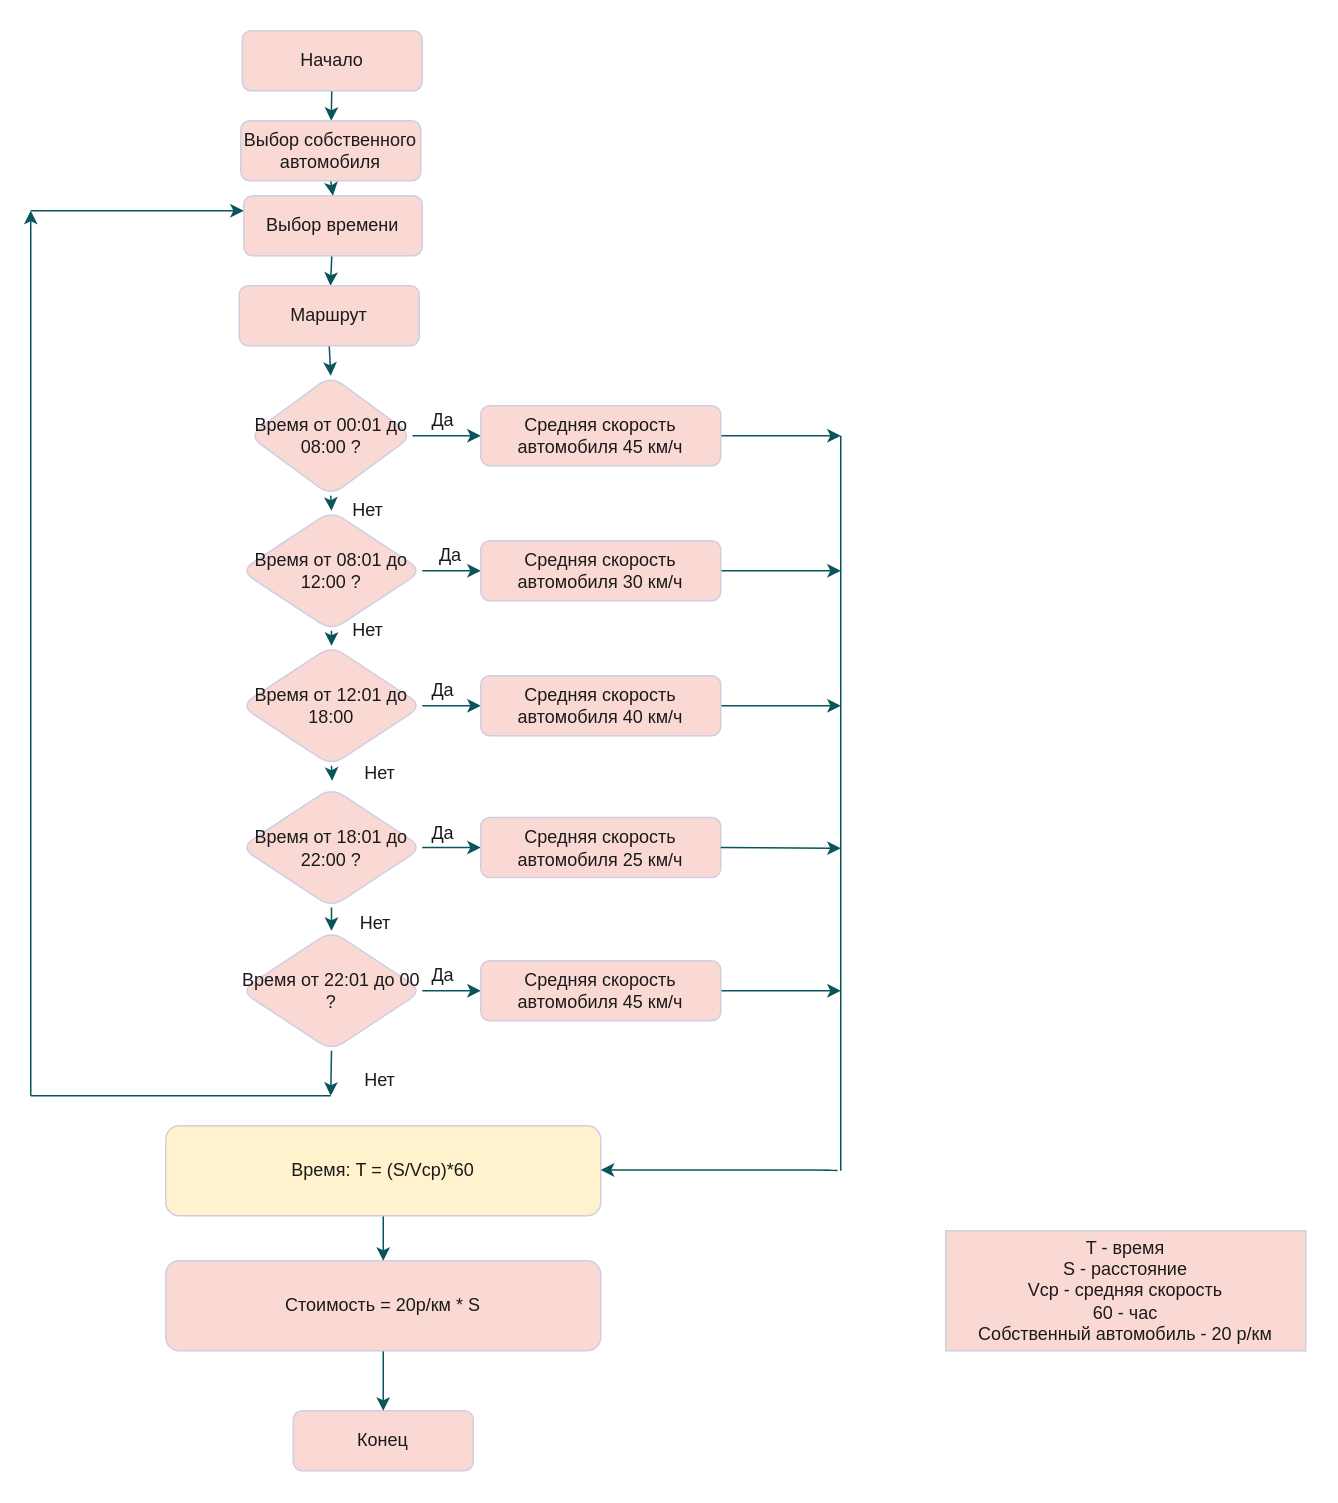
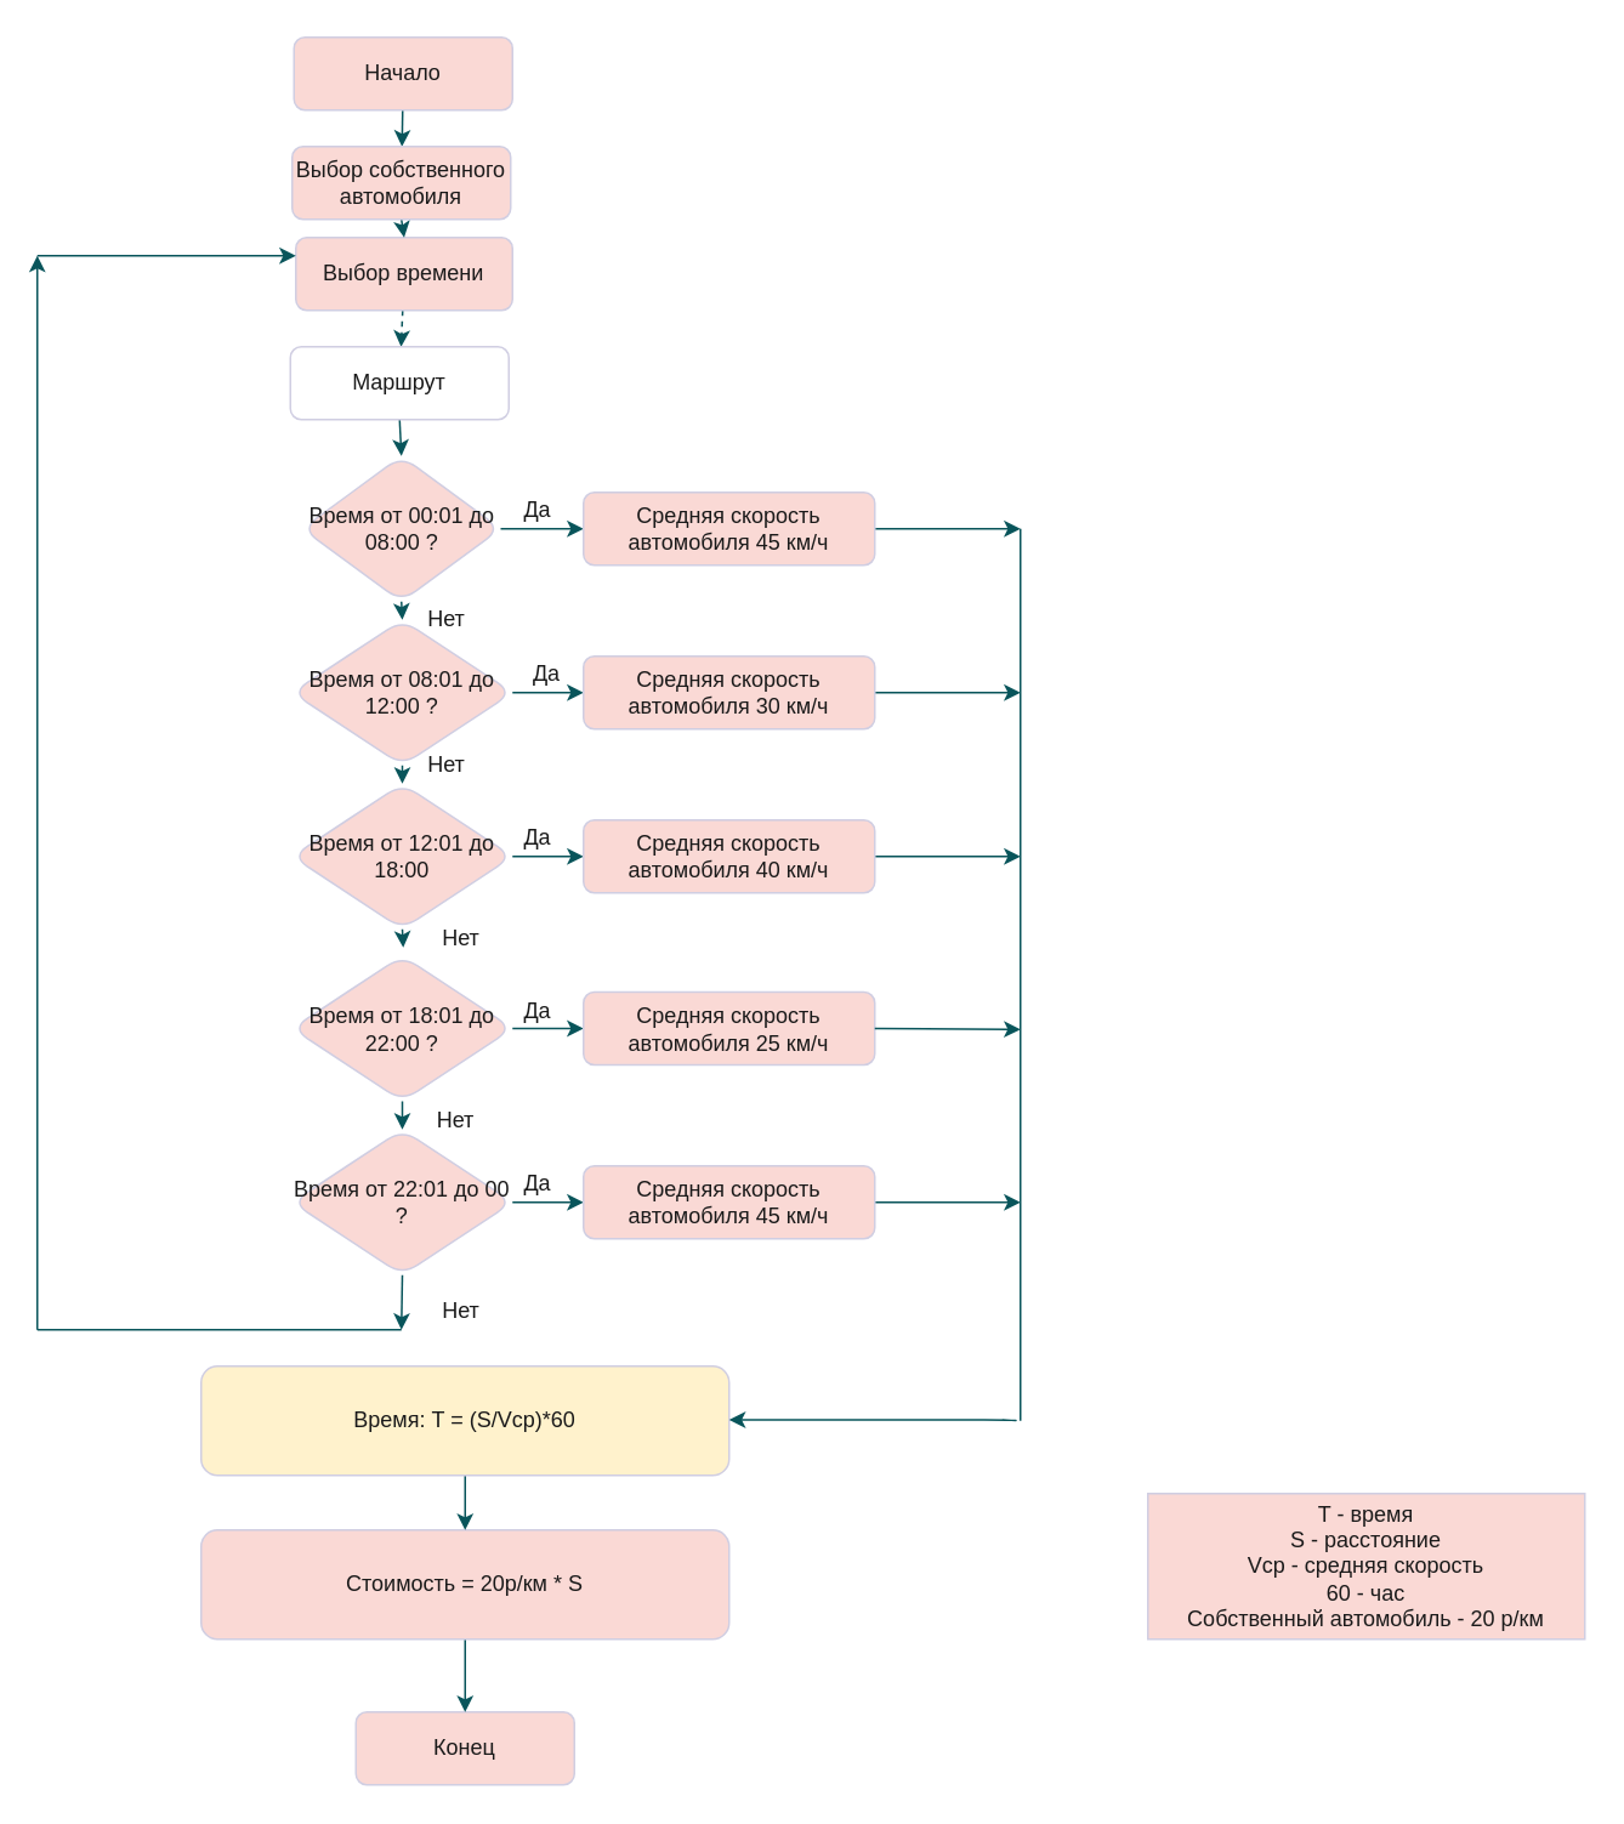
  <mxCell id="0" />
  <mxCell id="1" parent="0" />
  <mxCell id="2" value="" style="edgeStyle=none;rounded=1;orthogonalLoop=1;jettySize=auto;html=1;strokeColor=#09555B;fontColor=#1A1A1A;" edge="1" parent="1" source="3" target="54"><mxGeometry relative="1" as="geometry" /></mxCell>
  <mxCell id="3" value="Начало" style="rounded=1;whiteSpace=wrap;html=1;fillColor=#FAD9D5;strokeColor=#D0CEE2;fontColor=#1A1A1A;" parent="1" vertex="1"><mxGeometry x="161" width="120" height="40" as="geometry" y="20" /></mxCell>
  <mxCell id="4" value="Конец" style="rounded=1;whiteSpace=wrap;html=1;fillColor=#FAD9D5;strokeColor=#D0CEE2;fontColor=#1A1A1A;" parent="1" vertex="1"><mxGeometry x="195" y="940" width="120" height="40" as="geometry" /></mxCell>
  <mxCell id="5" value="" style="edgeStyle=none;rounded=1;orthogonalLoop=1;jettySize=auto;html=1;strokeColor=#09555B;fontColor=#1A1A1A;" edge="1" parent="1" source="7" target="27"><mxGeometry relative="1" as="geometry" /></mxCell>
  <mxCell id="6" style="edgeStyle=none;rounded=1;orthogonalLoop=1;jettySize=auto;html=1;exitX=0.5;exitY=1;exitDx=0;exitDy=0;entryX=0.5;entryY=0;entryDx=0;entryDy=0;strokeColor=#09555B;fontColor=#1A1A1A;" edge="1" parent="1" source="7" target="16"><mxGeometry relative="1" as="geometry" /></mxCell>
  <mxCell id="7" value="Время от 00:01 до 08:00 ?" style="rhombus;whiteSpace=wrap;html=1;fillColor=#FAD9D5;strokeColor=#D0CEE2;fontColor=#1A1A1A;rounded=1;" parent="1" vertex="1"><mxGeometry x="165.5" y="250" width="109" height="80" as="geometry" /></mxCell>
  <mxCell id="8" style="edgeStyle=none;rounded=1;orthogonalLoop=1;jettySize=auto;html=1;exitX=0.5;exitY=1;exitDx=0;exitDy=0;entryX=0.5;entryY=0;entryDx=0;entryDy=0;strokeColor=#09555B;fontColor=#1A1A1A;" edge="1" parent="1" source="9" target="4"><mxGeometry relative="1" as="geometry" /></mxCell>
  <mxCell id="9" value="Стоимость = 20р/км * S" style="rounded=1;whiteSpace=wrap;html=1;fillColor=#FAD9D5;strokeColor=#D0CEE2;fontColor=#1A1A1A;" parent="1" vertex="1"><mxGeometry x="110" y="840" width="290" height="60" as="geometry" /></mxCell>
- <mxCell id="10" value="" style="edgeStyle=none;rounded=1;orthogonalLoop=1;jettySize=auto;html=1;strokeColor=#09555B;fontColor=#1A1A1A;" edge="1" parent="1" source="11" target="13"><mxGeometry relative="1" as="geometry" /></mxCell>
+ <mxCell id="10" value="" style="edgeStyle=none;rounded=1;orthogonalLoop=1;jettySize=auto;html=1;strokeColor=#09555B;fontColor=#1A1A1A;dashed=1;" edge="1" parent="1" source="11" target="13"><mxGeometry relative="1" as="geometry" /></mxCell>
  <mxCell id="11" value="Выбор времени" style="rounded=1;whiteSpace=wrap;html=1;fillColor=#FAD9D5;strokeColor=#D0CEE2;fontColor=#1A1A1A;" vertex="1" parent="1"><mxGeometry x="162" y="130" width="119" height="40" as="geometry" /></mxCell>
  <mxCell id="12" style="edgeStyle=none;rounded=1;orthogonalLoop=1;jettySize=auto;html=1;exitX=0.5;exitY=1;exitDx=0;exitDy=0;entryX=0.5;entryY=0;entryDx=0;entryDy=0;strokeColor=#09555B;fontColor=#1A1A1A;" edge="1" parent="1" source="13" target="7"><mxGeometry relative="1" as="geometry" /></mxCell>
- <mxCell id="13" value="Маршрут" style="rounded=1;whiteSpace=wrap;html=1;fillColor=#FAD9D5;strokeColor=#D0CEE2;fontColor=#1A1A1A;" vertex="1" parent="1"><mxGeometry x="159" y="190" width="120" height="40" as="geometry" /></mxCell>
+ <mxCell id="13" value="Маршрут" style="rounded=1;whiteSpace=wrap;html=1;fillColor=#ffffff;strokeColor=#D0CEE2;fontColor=#1A1A1A;" vertex="1" parent="1"><mxGeometry x="159" y="190" width="120" height="40" as="geometry" /></mxCell>
  <mxCell id="14" value="" style="edgeStyle=none;rounded=1;orthogonalLoop=1;jettySize=auto;html=1;strokeColor=#09555B;fontColor=#1A1A1A;" edge="1" parent="1" source="16" target="29"><mxGeometry relative="1" as="geometry" /></mxCell>
  <mxCell id="15" style="edgeStyle=none;rounded=1;orthogonalLoop=1;jettySize=auto;html=1;exitX=0.5;exitY=1;exitDx=0;exitDy=0;entryX=0.5;entryY=0;entryDx=0;entryDy=0;strokeColor=#09555B;fontColor=#1A1A1A;" edge="1" parent="1" source="16" target="25"><mxGeometry relative="1" as="geometry" /></mxCell>
  <mxCell id="16" value="Время от 08:01 до 12:00 ?" style="rhombus;whiteSpace=wrap;html=1;fillColor=#FAD9D5;strokeColor=#D0CEE2;fontColor=#1A1A1A;rounded=1;" vertex="1" parent="1"><mxGeometry x="160" y="340" width="121" height="80" as="geometry" /></mxCell>
  <mxCell id="17" value="" style="edgeStyle=none;rounded=1;orthogonalLoop=1;jettySize=auto;html=1;strokeColor=#09555B;fontColor=#1A1A1A;" edge="1" parent="1" source="19" target="32"><mxGeometry relative="1" as="geometry" /></mxCell>
  <mxCell id="18" style="edgeStyle=none;rounded=1;orthogonalLoop=1;jettySize=auto;html=1;exitX=0.5;exitY=1;exitDx=0;exitDy=0;entryX=0.5;entryY=0;entryDx=0;entryDy=0;strokeColor=#09555B;fontColor=#1A1A1A;" edge="1" parent="1" source="19" target="22"><mxGeometry relative="1" as="geometry" /></mxCell>
  <mxCell id="19" value="Время от 18:01 до 22:00 ?" style="rhombus;whiteSpace=wrap;html=1;fillColor=#FAD9D5;strokeColor=#D0CEE2;fontColor=#1A1A1A;rounded=1;" vertex="1" parent="1"><mxGeometry x="160" y="524.5" width="121" height="80" as="geometry" /></mxCell>
  <mxCell id="20" value="" style="edgeStyle=none;rounded=1;orthogonalLoop=1;jettySize=auto;html=1;strokeColor=#09555B;fontColor=#1A1A1A;" edge="1" parent="1" source="22" target="34"><mxGeometry relative="1" as="geometry" /></mxCell>
  <mxCell id="21" style="edgeStyle=none;rounded=1;orthogonalLoop=1;jettySize=auto;html=1;exitX=0.5;exitY=1;exitDx=0;exitDy=0;strokeColor=#09555B;fontColor=#1A1A1A;" edge="1" parent="1" source="22"><mxGeometry relative="1" as="geometry"><mxPoint x="220" y="730" as="targetPoint" /></mxGeometry></mxCell>
  <mxCell id="22" value="Время от 22:01 до 00 ?" style="rhombus;whiteSpace=wrap;html=1;fillColor=#FAD9D5;strokeColor=#D0CEE2;fontColor=#1A1A1A;rounded=1;" vertex="1" parent="1"><mxGeometry x="160" y="620" width="121" height="80" as="geometry" /></mxCell>
  <mxCell id="23" value="" style="edgeStyle=none;rounded=1;orthogonalLoop=1;jettySize=auto;html=1;strokeColor=#09555B;fontColor=#1A1A1A;" edge="1" parent="1" source="25" target="31"><mxGeometry relative="1" as="geometry" /></mxCell>
  <mxCell id="24" style="edgeStyle=none;rounded=1;orthogonalLoop=1;jettySize=auto;html=1;exitX=0.5;exitY=1;exitDx=0;exitDy=0;strokeColor=#09555B;fontColor=#1A1A1A;" edge="1" parent="1" source="25"><mxGeometry relative="1" as="geometry"><mxPoint x="221" y="520" as="targetPoint" /></mxGeometry></mxCell>
  <mxCell id="25" value="Время от 12:01 до 18:00" style="rhombus;whiteSpace=wrap;html=1;fillColor=#FAD9D5;strokeColor=#D0CEE2;fontColor=#1A1A1A;rounded=1;" vertex="1" parent="1"><mxGeometry x="160" y="430" width="121" height="80" as="geometry" /></mxCell>
  <mxCell id="26" style="edgeStyle=none;rounded=1;orthogonalLoop=1;jettySize=auto;html=1;exitX=1;exitY=0.5;exitDx=0;exitDy=0;strokeColor=#09555B;fontColor=#1A1A1A;" edge="1" parent="1" source="27"><mxGeometry relative="1" as="geometry"><mxPoint x="560" y="290" as="targetPoint" /></mxGeometry></mxCell>
  <mxCell id="27" value="Средняя скорость автомобиля 45 км/ч" style="rounded=1;whiteSpace=wrap;html=1;fillColor=#FAD9D5;strokeColor=#D0CEE2;fontColor=#1A1A1A;" vertex="1" parent="1"><mxGeometry x="320" y="270" width="160" height="40" as="geometry" /></mxCell>
  <mxCell id="28" style="edgeStyle=none;rounded=1;orthogonalLoop=1;jettySize=auto;html=1;exitX=1;exitY=0.5;exitDx=0;exitDy=0;strokeColor=#09555B;fontColor=#1A1A1A;" edge="1" parent="1" source="29"><mxGeometry relative="1" as="geometry"><mxPoint x="560" y="380" as="targetPoint" /></mxGeometry></mxCell>
  <mxCell id="29" value="Средняя скорость автомобиля 30 км/ч" style="rounded=1;whiteSpace=wrap;html=1;fillColor=#FAD9D5;strokeColor=#D0CEE2;fontColor=#1A1A1A;" vertex="1" parent="1"><mxGeometry x="320" y="360" width="160" height="40" as="geometry" /></mxCell>
  <mxCell id="30" style="edgeStyle=none;rounded=1;orthogonalLoop=1;jettySize=auto;html=1;exitX=1;exitY=0.5;exitDx=0;exitDy=0;strokeColor=#09555B;fontColor=#1A1A1A;" edge="1" parent="1" source="31"><mxGeometry relative="1" as="geometry"><mxPoint x="560" y="470" as="targetPoint" /></mxGeometry></mxCell>
  <mxCell id="31" value="Средняя скорость автомобиля 40 км/ч" style="rounded=1;whiteSpace=wrap;html=1;fillColor=#FAD9D5;strokeColor=#D0CEE2;fontColor=#1A1A1A;" vertex="1" parent="1"><mxGeometry x="320" y="450" width="160" height="40" as="geometry" /></mxCell>
  <mxCell id="32" value="Средняя скорость автомобиля 25 км/ч" style="rounded=1;whiteSpace=wrap;html=1;fillColor=#FAD9D5;strokeColor=#D0CEE2;fontColor=#1A1A1A;" vertex="1" parent="1"><mxGeometry x="320" y="544.5" width="160" height="40" as="geometry" /></mxCell>
  <mxCell id="33" style="edgeStyle=none;rounded=1;orthogonalLoop=1;jettySize=auto;html=1;exitX=1;exitY=0.5;exitDx=0;exitDy=0;strokeColor=#09555B;fontColor=#1A1A1A;" edge="1" parent="1" source="34"><mxGeometry relative="1" as="geometry"><mxPoint x="560" y="660" as="targetPoint" /></mxGeometry></mxCell>
  <mxCell id="34" value="Средняя скорость автомобиля 45 км/ч" style="rounded=1;whiteSpace=wrap;html=1;fillColor=#FAD9D5;strokeColor=#D0CEE2;fontColor=#1A1A1A;" vertex="1" parent="1"><mxGeometry x="320" y="640" width="160" height="40" as="geometry" /></mxCell>
  <mxCell id="35" style="edgeStyle=none;rounded=1;orthogonalLoop=1;jettySize=auto;html=1;exitX=0.5;exitY=1;exitDx=0;exitDy=0;entryX=0.5;entryY=0;entryDx=0;entryDy=0;strokeColor=#09555B;fontColor=#1A1A1A;" edge="1" parent="1" source="36" target="9"><mxGeometry relative="1" as="geometry" /></mxCell>
  <mxCell id="36" value="Время: T = (S/Vср)*60&lt;br&gt;" style="rounded=1;whiteSpace=wrap;html=1;fillColor=#fff2cc;strokeColor=#D0CEE2;fontColor=#1A1A1A;" vertex="1" parent="1"><mxGeometry x="110" y="750" width="290" height="60" as="geometry" /></mxCell>
  <mxCell id="37" value="" style="endArrow=none;html=1;rounded=1;strokeColor=#09555B;fontColor=#1A1A1A;" edge="1" parent="1"><mxGeometry width="50" height="50" relative="1" as="geometry"><mxPoint x="560" y="780" as="sourcePoint" /><mxPoint x="560" y="290" as="targetPoint" /></mxGeometry></mxCell>
  <mxCell id="38" value="" style="endArrow=classic;html=1;rounded=1;strokeColor=#09555B;fontColor=#1A1A1A;" edge="1" parent="1"><mxGeometry width="50" height="50" relative="1" as="geometry"><mxPoint x="550" y="779.5" as="sourcePoint" /><mxPoint x="400" y="779.5" as="targetPoint" /><Array as="points"><mxPoint x="560" y="780" /><mxPoint x="550" y="779.5" /></Array></mxGeometry></mxCell>
  <mxCell id="39" value="" style="endArrow=classic;html=1;rounded=1;exitX=1;exitY=0.5;exitDx=0;exitDy=0;strokeColor=#09555B;fontColor=#1A1A1A;" edge="1" parent="1" source="32"><mxGeometry width="50" height="50" relative="1" as="geometry"><mxPoint x="390" y="620" as="sourcePoint" /><mxPoint x="560" y="565" as="targetPoint" /></mxGeometry></mxCell>
  <mxCell id="40" value="" style="endArrow=none;html=1;rounded=1;strokeColor=#09555B;fontColor=#1A1A1A;" edge="1" parent="1"><mxGeometry width="50" height="50" relative="1" as="geometry"><mxPoint x="20" y="730" as="sourcePoint" /><mxPoint x="220" y="730" as="targetPoint" /></mxGeometry></mxCell>
  <mxCell id="41" value="" style="endArrow=classic;html=1;rounded=1;strokeColor=#09555B;fontColor=#1A1A1A;" edge="1" parent="1"><mxGeometry width="50" height="50" relative="1" as="geometry"><mxPoint x="20" y="730" as="sourcePoint" /><mxPoint x="20" y="140" as="targetPoint" /></mxGeometry></mxCell>
  <mxCell id="42" value="Да" style="text;html=1;strokeColor=none;fillColor=none;align=center;verticalAlign=middle;whiteSpace=wrap;rounded=1;fontColor=#1A1A1A;" vertex="1" parent="1"><mxGeometry x="270" y="270" width="50" height="20" as="geometry" /></mxCell>
  <mxCell id="43" value="Да" style="text;html=1;strokeColor=none;fillColor=none;align=center;verticalAlign=middle;whiteSpace=wrap;rounded=1;fontColor=#1A1A1A;" vertex="1" parent="1"><mxGeometry x="274.5" y="360" width="50" height="20" as="geometry" /></mxCell>
  <mxCell id="44" value="Да" style="text;html=1;strokeColor=none;fillColor=none;align=center;verticalAlign=middle;whiteSpace=wrap;rounded=1;fontColor=#1A1A1A;" vertex="1" parent="1"><mxGeometry x="270" y="450" width="50" height="20" as="geometry" /></mxCell>
  <mxCell id="45" value="Да" style="text;html=1;strokeColor=none;fillColor=none;align=center;verticalAlign=middle;whiteSpace=wrap;rounded=1;fontColor=#1A1A1A;" vertex="1" parent="1"><mxGeometry x="270" y="544.5" width="50" height="20" as="geometry" /></mxCell>
  <mxCell id="46" value="Да" style="text;html=1;strokeColor=none;fillColor=none;align=center;verticalAlign=middle;whiteSpace=wrap;rounded=1;fontColor=#1A1A1A;" vertex="1" parent="1"><mxGeometry x="270" y="640" width="50" height="20" as="geometry" /></mxCell>
  <mxCell id="47" value="Нет" style="text;html=1;strokeColor=none;fillColor=none;align=center;verticalAlign=middle;whiteSpace=wrap;rounded=1;fontColor=#1A1A1A;" vertex="1" parent="1"><mxGeometry x="220" y="330" width="50" height="20" as="geometry" /></mxCell>
  <mxCell id="48" value="Нет" style="text;html=1;strokeColor=none;fillColor=none;align=center;verticalAlign=middle;whiteSpace=wrap;rounded=1;fontColor=#1A1A1A;" vertex="1" parent="1"><mxGeometry x="220" y="410" width="50" height="20" as="geometry" /></mxCell>
  <mxCell id="49" value="Нет" style="text;html=1;strokeColor=none;fillColor=none;align=center;verticalAlign=middle;whiteSpace=wrap;rounded=1;fontColor=#1A1A1A;" vertex="1" parent="1"><mxGeometry x="228" y="504.5" width="50" height="20" as="geometry" /></mxCell>
  <mxCell id="50" value="Нет" style="text;html=1;strokeColor=none;fillColor=none;align=center;verticalAlign=middle;whiteSpace=wrap;rounded=1;fontColor=#1A1A1A;" vertex="1" parent="1"><mxGeometry x="224.5" y="605" width="50" height="20" as="geometry" /></mxCell>
  <mxCell id="51" value="Нет" style="text;html=1;strokeColor=none;fillColor=none;align=center;verticalAlign=middle;whiteSpace=wrap;rounded=1;fontColor=#1A1A1A;" vertex="1" parent="1"><mxGeometry x="228" y="710" width="50" height="20" as="geometry" /></mxCell>
  <mxCell id="52" value="" style="endArrow=classic;html=1;rounded=1;entryX=0;entryY=0.25;entryDx=0;entryDy=0;strokeColor=#09555B;fontColor=#1A1A1A;" edge="1" parent="1" target="11"><mxGeometry width="50" height="50" relative="1" as="geometry"><mxPoint x="20" y="140" as="sourcePoint" /><mxPoint x="440" y="310" as="targetPoint" /><Array as="points"><mxPoint x="20" y="140" /></Array></mxGeometry></mxCell>
  <mxCell id="53" style="edgeStyle=none;rounded=1;orthogonalLoop=1;jettySize=auto;html=1;exitX=0.5;exitY=1;exitDx=0;exitDy=0;entryX=0.5;entryY=0;entryDx=0;entryDy=0;strokeColor=#09555B;fontColor=#1A1A1A;" edge="1" parent="1" source="54" target="11"><mxGeometry relative="1" as="geometry" /></mxCell>
  <mxCell id="54" value="Выбор собственного автомобиля" style="rounded=1;whiteSpace=wrap;html=1;fillColor=#FAD9D5;strokeColor=#D0CEE2;fontColor=#1A1A1A;" vertex="1" parent="1"><mxGeometry x="160" y="80" width="120" height="40" as="geometry" /></mxCell>
  <mxCell id="55" value="T - время&lt;br&gt;S - расстояние&lt;br&gt;Vср - средняя скорость&lt;br&gt;60 - час&lt;br&gt;Собственный автомобиль - 20 р/км" style="rounded=0;whiteSpace=wrap;html=1;fontColor=#1A1A1A;strokeColor=#D0CEE2;fillColor=#FAD9D5;" vertex="1" parent="1"><mxGeometry x="630" y="820" width="240" height="80" as="geometry" /></mxCell>
